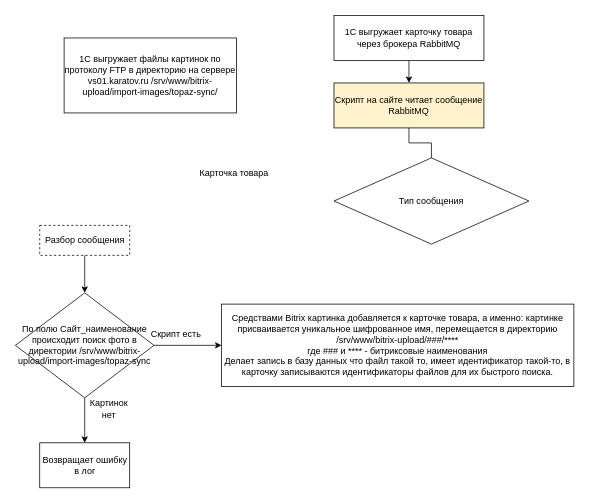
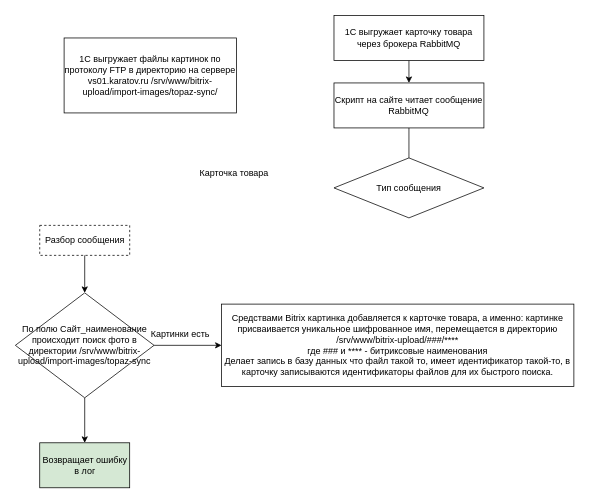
  <mxCell id="0" />
  <mxCell id="1" parent="0" />
  <mxCell id="2" value="1C выгружает файлы картинок по протоколу FTP в директорию на сервере vs01.karatov.ru /srv/www/bitrix-upload/import-images/topaz-sync/" style="rounded=0;whiteSpace=wrap;html=1;" vertex="1" parent="1"><mxGeometry x="85" y="50" width="230" height="100" as="geometry" /></mxCell>
  <mxCell id="3" style="edgeStyle=orthogonalEdgeStyle;rounded=0;orthogonalLoop=1;jettySize=auto;html=1;exitX=0.5;exitY=1;exitDx=0;exitDy=0;entryX=0.5;entryY=0;entryDx=0;entryDy=0;" edge="1" parent="1" source="4" target="6"><mxGeometry relative="1" as="geometry" /></mxCell>
  <mxCell id="4" value="1C выгружает карточку товара через брокера RabbitMQ" style="rounded=0;whiteSpace=wrap;html=1;" vertex="1" parent="1"><mxGeometry x="445" y="20" width="200" height="60" as="geometry" /></mxCell>
  <mxCell id="5" style="edgeStyle=orthogonalEdgeStyle;rounded=0;orthogonalLoop=1;jettySize=auto;html=1;exitX=0.5;exitY=1;exitDx=0;exitDy=0;endArrow=none;" edge="1" parent="1" source="6" target="7"><mxGeometry relative="1" as="geometry" /></mxCell>
- <mxCell id="6" value="Скрипт на сайте читает сообщение RabbitMQ" style="rounded=0;whiteSpace=wrap;html=1;fillColor=#fff2cc;" vertex="1" parent="1"><mxGeometry x="445" y="110" width="200" height="60" as="geometry" /></mxCell>
- <mxCell id="7" value="Тип сообщения" style="rhombus;whiteSpace=wrap;html=1;" vertex="1" parent="1"><mxGeometry x="445" y="210" width="260" height="115" as="geometry" /></mxCell>
+ <mxCell id="6" value="Скрипт на сайте читает сообщение RabbitMQ" style="rounded=0;whiteSpace=wrap;html=1;" vertex="1" parent="1"><mxGeometry x="445" y="110" width="200" height="60" as="geometry" /></mxCell>
+ <mxCell id="7" value="Тип сообщения" style="rhombus;whiteSpace=wrap;html=1;" vertex="1" parent="1"><mxGeometry x="445" y="210" width="200" height="80" as="geometry" /></mxCell>
  <mxCell id="8" value="Разбор сообщения" style="rounded=0;whiteSpace=wrap;html=1;dashed=1;" vertex="1" parent="1"><mxGeometry x="52.5" y="300" width="120" height="40" as="geometry" /></mxCell>
  <mxCell id="9" value="Карточка товара" style="text;html=1;strokeColor=none;fillColor=none;align=center;verticalAlign=middle;whiteSpace=wrap;rounded=0;" vertex="1" parent="1"><mxGeometry x="260" y="215" width="104" height="30" as="geometry" /></mxCell>
  <mxCell id="10" style="edgeStyle=orthogonalEdgeStyle;rounded=0;orthogonalLoop=1;jettySize=auto;html=1;exitX=0.5;exitY=1;exitDx=0;exitDy=0;entryX=0.5;entryY=0;entryDx=0;entryDy=0;" edge="1" parent="1" source="8" target="13"><mxGeometry relative="1" as="geometry"><mxPoint x="295" y="390" as="targetPoint" /></mxGeometry></mxCell>
  <mxCell id="11" style="edgeStyle=orthogonalEdgeStyle;rounded=0;orthogonalLoop=1;jettySize=auto;html=1;exitX=1;exitY=0.5;exitDx=0;exitDy=0;entryX=0;entryY=0.5;entryDx=0;entryDy=0;" edge="1" parent="1" source="13" target="15"><mxGeometry relative="1" as="geometry" /></mxCell>
  <mxCell id="12" style="edgeStyle=orthogonalEdgeStyle;rounded=0;orthogonalLoop=1;jettySize=auto;html=1;exitX=0.5;exitY=1;exitDx=0;exitDy=0;entryX=0.5;entryY=0;entryDx=0;entryDy=0;" edge="1" parent="1" source="13" target="14"><mxGeometry relative="1" as="geometry" /></mxCell>
  <mxCell id="13" value="По полю Сайт_наименование происходит поиск фото в директории /srv/www/bitrix-upload/import-images/topaz-sync" style="rhombus;whiteSpace=wrap;html=1;" vertex="1" parent="1"><mxGeometry x="20" y="390" width="185" height="140" as="geometry" /></mxCell>
- <mxCell id="14" value="Возвращает ошибку в лог" style="rounded=0;whiteSpace=wrap;html=1;" vertex="1" parent="1"><mxGeometry x="52.5" y="590" width="120" height="60" as="geometry" /></mxCell>
+ <mxCell id="14" value="Возвращает ошибку в лог" style="rounded=0;whiteSpace=wrap;html=1;fillColor=#d5e8d4;" vertex="1" parent="1"><mxGeometry x="52.5" y="590" width="120" height="60" as="geometry" /></mxCell>
  <mxCell id="15" value="Средствами Bitrix картинка добавляется к карточке товара, а именно: картинке присваивается уникальное шифрованное имя, перемещается в директорию /srv/www/bitrix-upload/###/****&lt;br&gt;где ### и **** - битриксовые наименования&lt;br&gt;Делает запись в базу данных что файл такой то, имеет идентификатор такой-то, в карточку записываются идентификаторы файлов для их быстрого поиска." style="rounded=0;whiteSpace=wrap;html=1;" vertex="1" parent="1"><mxGeometry x="295" y="405" width="470" height="110" as="geometry" /></mxCell>
- <mxCell id="16" value="Скрипт есть" style="text;strokeColor=none;fillColor=none;align=left;verticalAlign=middle;spacingLeft=4;spacingRight=4;overflow=hidden;points=[[0,0.5],[1,0.5]];portConstraint=eastwest;rotatable=0;" vertex="1" parent="1"><mxGeometry x="195" y="430" width="90" height="30" as="geometry" /></mxCell>
- <mxCell id="17" value="Картинок нет" style="text;html=1;strokeColor=none;fillColor=none;align=center;verticalAlign=middle;whiteSpace=wrap;rounded=0;" vertex="1" parent="1"><mxGeometry x="115" y="530" width="60" height="30" as="geometry" /></mxCell>
+ <mxCell id="16" value="Картинки есть" style="text;strokeColor=none;fillColor=none;align=left;verticalAlign=middle;spacingLeft=4;spacingRight=4;overflow=hidden;points=[[0,0.5],[1,0.5]];portConstraint=eastwest;rotatable=0;" vertex="1" parent="1"><mxGeometry x="195" y="430" width="90" height="30" as="geometry" /></mxCell>
